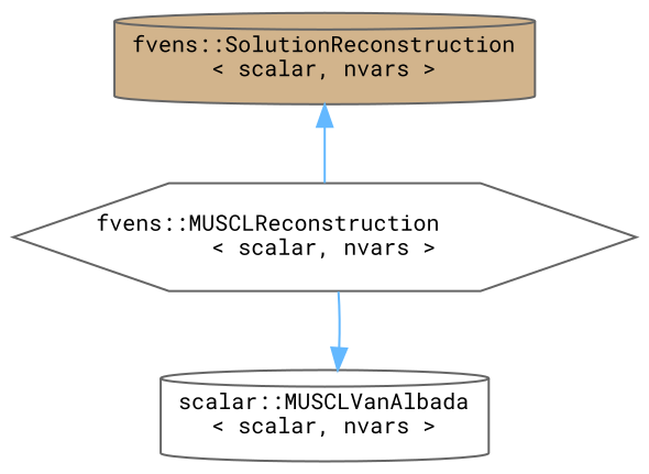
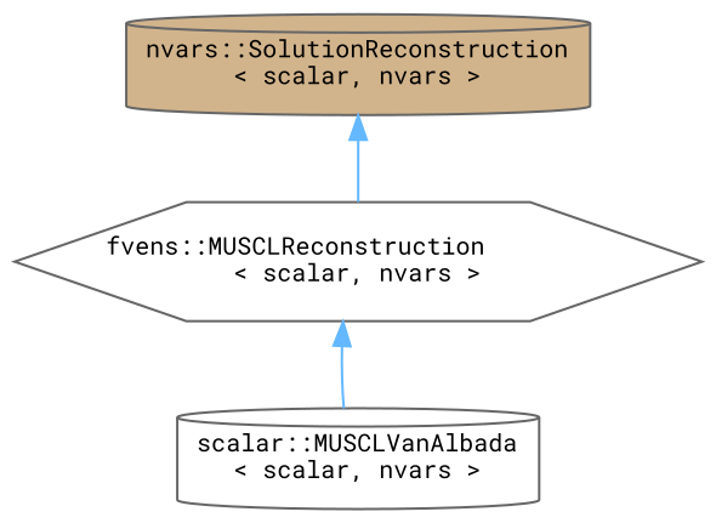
  digraph {
    fontname="Roboto Mono"
    node [color=gray40 fillcolor=white fontname="Roboto Mono" fontsize=10 shape=cylinder style=filled]
    edge [color=steelblue1 dir=back fontname="Roboto Mono" fontsize=10 labelfontname=Helvetica labelfontsize=10 style=solid]
    n1 [fontcolor=black height=0.2 label="fvens::MUSCLReconstruction\l\< scalar, nvars \>" shape=hexagon width=0.4]
    n2 [height=0.2 label="scalar::MUSCLVanAlbada\l\< scalar, nvars \>" width=0.4]
-   n3 [fillcolor=tan height=0.2 label="fvens::SolutionReconstruction\l\< scalar, nvars \>" width=0.4]
-   n2 -> n1
+   n3 [fillcolor=tan height=0.2 label="nvars::SolutionReconstruction\l\< scalar, nvars \>" width=0.4]
+   n1 -> n2
    n3 -> n1
  }
